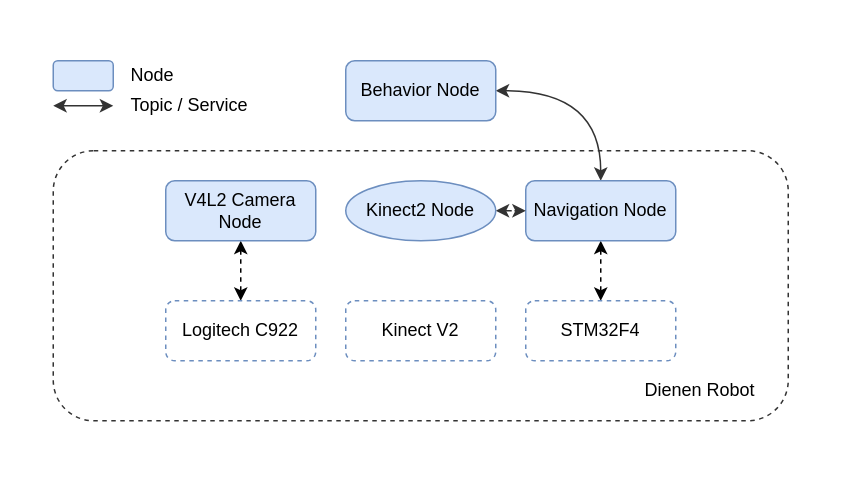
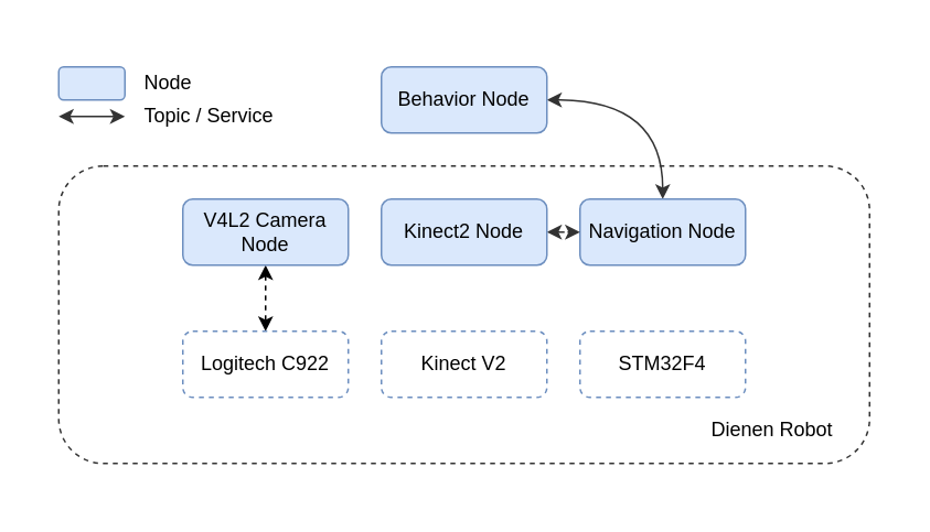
  <mxCell id="0" />
  <mxCell id="1" parent="0" />
  <mxCell id="2" value="" style="rounded=0;whiteSpace=wrap;html=1;strokeColor=none;" parent="1" vertex="1"><mxGeometry x="20" y="20" width="520" height="280" as="geometry" /></mxCell>
  <mxCell id="3" value="" style="rounded=1;whiteSpace=wrap;html=1;dashed=1;fillColor=none;strokeColor=#333333;" parent="1" vertex="1"><mxGeometry x="35" y="100" width="490" height="180" as="geometry" /></mxCell>
  <mxCell id="4" style="edgeStyle=orthogonalEdgeStyle;curved=1;rounded=0;orthogonalLoop=1;jettySize=auto;html=1;startArrow=classic;startFill=1;strokeColor=#333333;" parent="1" source="5" target="9" edge="1"><mxGeometry relative="1" as="geometry" /></mxCell>
  <mxCell id="5" value="Behavior Node" style="rounded=1;whiteSpace=wrap;html=1;fillColor=#dae8fc;strokeColor=#6c8ebf;" parent="1" vertex="1"><mxGeometry x="230" y="40" width="100" height="40" as="geometry" /></mxCell>
  <mxCell id="6" style="edgeStyle=orthogonalEdgeStyle;rounded=0;orthogonalLoop=1;jettySize=auto;html=1;dashed=1;startArrow=classic;startFill=1;" edge="1" parent="1" source="7" target="18"><mxGeometry relative="1" as="geometry" /></mxCell>
  <mxCell id="7" value="V4L2 Camera Node" style="rounded=1;whiteSpace=wrap;html=1;fillColor=#dae8fc;strokeColor=#6c8ebf;" parent="1" vertex="1"><mxGeometry x="110" y="120" width="100" height="40" as="geometry" /></mxCell>
- <mxCell id="8" style="edgeStyle=orthogonalEdgeStyle;rounded=0;orthogonalLoop=1;jettySize=auto;html=1;dashed=1;startArrow=classic;startFill=1;" edge="1" parent="1" source="9" target="19"><mxGeometry relative="1" as="geometry" /></mxCell>
  <mxCell id="9" value="Navigation Node" style="rounded=1;whiteSpace=wrap;html=1;fillColor=#dae8fc;strokeColor=#6c8ebf;" parent="1" vertex="1"><mxGeometry x="350" y="120" width="100" height="40" as="geometry" /></mxCell>
  <mxCell id="10" style="edgeStyle=orthogonalEdgeStyle;rounded=0;orthogonalLoop=1;jettySize=auto;html=1;startArrow=classic;startFill=1;strokeColor=#333333;curved=1;dashed=1;" parent="1" source="11" target="9" edge="1"><mxGeometry relative="1" as="geometry" /></mxCell>
- <mxCell id="11" value="Kinect2 Node" style="ellipse;whiteSpace=wrap;html=1;fillColor=#dae8fc;strokeColor=#6c8ebf;" parent="1" vertex="1"><mxGeometry x="230" y="120" width="100" height="40" as="geometry" /></mxCell>
+ <mxCell id="11" value="Kinect2 Node" style="rounded=1;whiteSpace=wrap;html=1;fillColor=#dae8fc;strokeColor=#6c8ebf;" parent="1" vertex="1"><mxGeometry x="230" y="120" width="100" height="40" as="geometry" /></mxCell>
  <mxCell id="12" value="Dienen Robot" style="text;html=1;strokeColor=none;fillColor=none;align=right;verticalAlign=middle;whiteSpace=wrap;rounded=0;dashed=1;" parent="1" vertex="1"><mxGeometry x="400" y="250" width="105" height="20" as="geometry" /></mxCell>
  <mxCell id="13" value="" style="rounded=1;whiteSpace=wrap;html=1;fillColor=#dae8fc;strokeColor=#6c8ebf;" parent="1" vertex="1"><mxGeometry x="35" y="40" width="40" height="20" as="geometry" /></mxCell>
  <mxCell id="14" value="Node" style="text;html=1;strokeColor=none;fillColor=none;align=left;verticalAlign=middle;whiteSpace=wrap;rounded=0;" parent="1" vertex="1"><mxGeometry x="85" y="40" width="80" height="20" as="geometry" /></mxCell>
  <mxCell id="15" value="" style="endArrow=classic;html=1;endFill=1;startArrow=classic;startFill=1;strokeColor=#333333;" parent="1" edge="1"><mxGeometry width="50" height="50" relative="1" as="geometry"><mxPoint x="35" y="70" as="sourcePoint" /><mxPoint x="75" y="70" as="targetPoint" /></mxGeometry></mxCell>
  <mxCell id="16" value="Topic / Service" style="text;html=1;strokeColor=none;fillColor=none;align=left;verticalAlign=middle;whiteSpace=wrap;rounded=0;" parent="1" vertex="1"><mxGeometry x="85" y="60" width="130" height="20" as="geometry" /></mxCell>
  <mxCell id="17" value="Kinect V2" style="rounded=1;whiteSpace=wrap;html=1;strokeColor=#6c8ebf;dashed=1;fillColor=none;" parent="1" vertex="1"><mxGeometry x="230" y="200" width="100" height="40" as="geometry" /></mxCell>
  <mxCell id="18" value="Logitech C922" style="rounded=1;whiteSpace=wrap;html=1;strokeColor=#6c8ebf;dashed=1;fillColor=none;" vertex="1" parent="1"><mxGeometry x="110" y="200" width="100" height="40" as="geometry" /></mxCell>
  <mxCell id="19" value="STM32F4" style="rounded=1;whiteSpace=wrap;html=1;strokeColor=#6c8ebf;dashed=1;fillColor=none;" vertex="1" parent="1"><mxGeometry x="350" y="200" width="100" height="40" as="geometry" /></mxCell>
